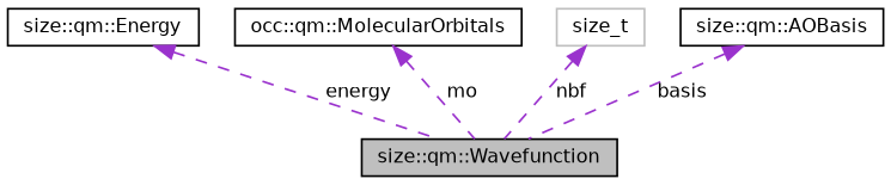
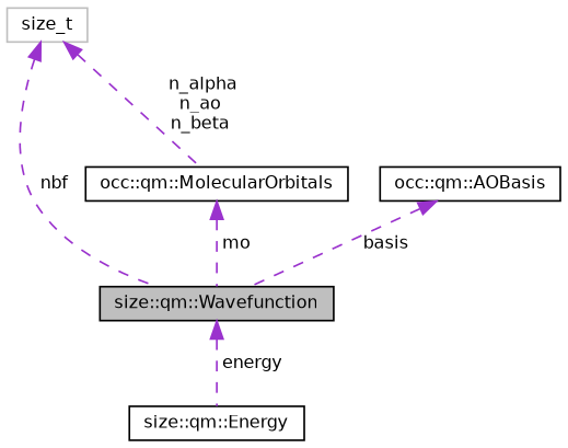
  digraph {
    node [color=black fontname=Helvetica fontsize=10 shape=record]
    edge [color=darkorchid3 dir=back fontname=Helvetica fontsize=10 labelfontname=Helvetica labelfontsize=10 style=dashed]
    n1 [fillcolor=grey75 fontcolor=black height=0.2 label="size::qm::Wavefunction" style=filled width=0.4]
    n2 [height=0.2 label="size::qm::Energy" width=0.4]
    n3 [height=0.2 label="occ::qm::MolecularOrbitals" width=0.4]
    n4 [color=grey75 height=0.2 label=size_t width=0.4]
-   n5 [height=0.2 label="size::qm::AOBasis" width=0.4]
-   n2 -> n1 [label=" energy"]
+   n5 [height=0.2 label="occ::qm::AOBasis" width=0.4]
+   n1 -> n2 [label=" energy"]
    n3 -> n1 [label=" mo"]
    n4 -> n1 [label=" nbf"]
+   n4 -> n3 [label=" n_alpha\nn_ao\nn_beta"]
    n5 -> n1 [label=" basis"]
  }
